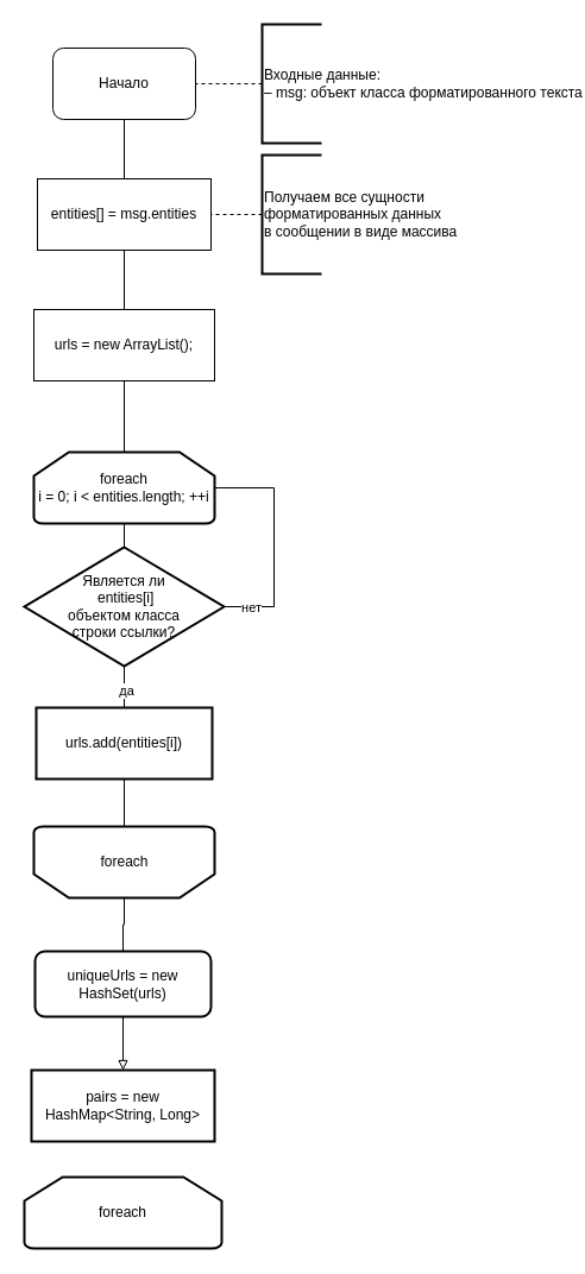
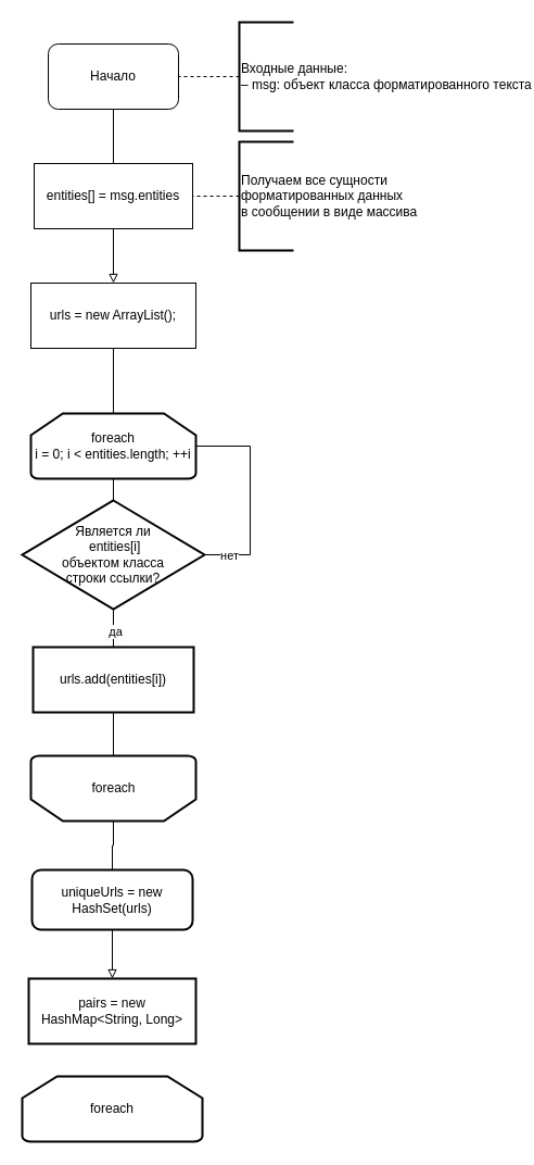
  <mxCell id="0" />
  <mxCell id="1" parent="0" />
  <mxCell id="2" style="edgeStyle=orthogonalEdgeStyle;rounded=0;orthogonalLoop=1;jettySize=auto;html=1;endArrow=none;endFill=0;" edge="1" parent="1" source="3" target="7"><mxGeometry relative="1" as="geometry" /></mxCell>
  <mxCell id="3" value="Начало&lt;br&gt;" style="rounded=1;whiteSpace=wrap;html=1;" vertex="1" parent="1"><mxGeometry x="44" y="40" width="120" height="60" as="geometry" /></mxCell>
  <mxCell id="4" style="edgeStyle=orthogonalEdgeStyle;rounded=0;orthogonalLoop=1;jettySize=auto;html=1;endArrow=none;endFill=0;dashed=1;" edge="1" parent="1" source="5" target="3"><mxGeometry relative="1" as="geometry" /></mxCell>
  <mxCell id="5" value="Входные данные:&lt;br&gt;– msg: объект класса форматированного текста" style="strokeWidth=2;html=1;shape=mxgraph.flowchart.annotation_1;align=left;pointerEvents=1;" vertex="1" parent="1"><mxGeometry x="220" y="20" width="50" height="100" as="geometry" /></mxCell>
- <mxCell id="6" value="" style="edgeStyle=orthogonalEdgeStyle;rounded=0;orthogonalLoop=1;jettySize=auto;html=1;endArrow=none;endFill=0;" edge="1" parent="1" source="7" target="20"><mxGeometry relative="1" as="geometry" /></mxCell>
+ <mxCell id="6" value="" style="edgeStyle=orthogonalEdgeStyle;rounded=0;orthogonalLoop=1;jettySize=auto;html=1;endArrow=block;endFill=0;" edge="1" parent="1" source="7" target="20"><mxGeometry relative="1" as="geometry" /></mxCell>
  <mxCell id="7" value="entities[] = msg.entities" style="rounded=0;whiteSpace=wrap;html=1;" vertex="1" parent="1"><mxGeometry x="31" y="150" width="146" height="60" as="geometry" /></mxCell>
  <mxCell id="8" style="edgeStyle=orthogonalEdgeStyle;rounded=0;orthogonalLoop=1;jettySize=auto;html=1;dashed=1;endArrow=none;endFill=0;" edge="1" parent="1" source="9" target="7"><mxGeometry relative="1" as="geometry" /></mxCell>
  <mxCell id="9" value="Получаем все сущности&lt;br&gt;форматированных данных&lt;br&gt;в сообщении в виде массива" style="strokeWidth=2;html=1;shape=mxgraph.flowchart.annotation_1;align=left;pointerEvents=1;" vertex="1" parent="1"><mxGeometry x="220" y="130" width="50" height="100" as="geometry" /></mxCell>
  <mxCell id="10" style="edgeStyle=orthogonalEdgeStyle;rounded=0;orthogonalLoop=1;jettySize=auto;html=1;exitX=0.5;exitY=1;exitDx=0;exitDy=0;exitPerimeter=0;entryX=0.5;entryY=0;entryDx=0;entryDy=0;entryPerimeter=0;endArrow=none;endFill=0;" edge="1" parent="1" source="11" target="18"><mxGeometry relative="1" as="geometry" /></mxCell>
  <mxCell id="11" value="foreach&lt;br&gt;i = 0; i &amp;lt; entities.length; ++i" style="strokeWidth=2;html=1;shape=mxgraph.flowchart.loop_limit;whiteSpace=wrap;" vertex="1" parent="1"><mxGeometry x="28" y="380" width="152" height="60" as="geometry" /></mxCell>
  <mxCell id="12" value="" style="edgeStyle=orthogonalEdgeStyle;rounded=0;orthogonalLoop=1;jettySize=auto;html=1;endArrow=none;endFill=0;" edge="1" parent="1" source="13" target="25"><mxGeometry relative="1" as="geometry" /></mxCell>
  <mxCell id="13" value="" style="strokeWidth=2;html=1;shape=mxgraph.flowchart.loop_limit;whiteSpace=wrap;rotation=-180;" vertex="1" parent="1"><mxGeometry x="28" y="695" width="152" height="60" as="geometry" /></mxCell>
  <mxCell id="14" value="" style="edgeStyle=orthogonalEdgeStyle;rounded=0;orthogonalLoop=1;jettySize=auto;html=1;endArrow=none;endFill=0;" edge="1" parent="1" source="18" target="22"><mxGeometry relative="1" as="geometry" /></mxCell>
  <mxCell id="15" value="да" style="edgeLabel;html=1;align=center;verticalAlign=middle;resizable=0;points=[];" vertex="1" connectable="0" parent="14"><mxGeometry x="-0.467" y="1" relative="1" as="geometry"><mxPoint y="8" as="offset" /></mxGeometry></mxCell>
  <mxCell id="16" style="edgeStyle=orthogonalEdgeStyle;rounded=0;orthogonalLoop=1;jettySize=auto;html=1;exitX=1;exitY=0.5;exitDx=0;exitDy=0;exitPerimeter=0;entryX=1;entryY=0.5;entryDx=0;entryDy=0;entryPerimeter=0;endArrow=none;endFill=0;" edge="1" parent="1" source="18" target="11"><mxGeometry relative="1" as="geometry"><Array as="points"><mxPoint x="230" y="510" /><mxPoint x="230" y="410" /></Array></mxGeometry></mxCell>
  <mxCell id="17" value="нет" style="edgeLabel;html=1;align=center;verticalAlign=middle;resizable=0;points=[];" vertex="1" connectable="0" parent="16"><mxGeometry x="-0.75" y="2" relative="1" as="geometry"><mxPoint x="-2" y="2" as="offset" /></mxGeometry></mxCell>
  <mxCell id="18" value="Является ли&lt;br&gt;&amp;nbsp;entities[i]&lt;br&gt;объектом класса&lt;br&gt;строки ссылки?" style="strokeWidth=2;html=1;shape=mxgraph.flowchart.decision;whiteSpace=wrap;" vertex="1" parent="1"><mxGeometry x="20" y="460" width="168" height="100" as="geometry" /></mxCell>
  <mxCell id="19" style="edgeStyle=orthogonalEdgeStyle;rounded=0;orthogonalLoop=1;jettySize=auto;html=1;entryX=0.5;entryY=0;entryDx=0;entryDy=0;entryPerimeter=0;endArrow=none;endFill=0;" edge="1" parent="1" source="20" target="11"><mxGeometry relative="1" as="geometry" /></mxCell>
  <mxCell id="20" value="urls = new ArrayList();" style="whiteSpace=wrap;html=1;rounded=0;" vertex="1" parent="1"><mxGeometry x="28" y="260" width="152" height="60" as="geometry" /></mxCell>
  <mxCell id="21" style="edgeStyle=orthogonalEdgeStyle;rounded=0;orthogonalLoop=1;jettySize=auto;html=1;entryX=0.5;entryY=1;entryDx=0;entryDy=0;entryPerimeter=0;endArrow=none;endFill=0;" edge="1" parent="1" source="22" target="13"><mxGeometry relative="1" as="geometry" /></mxCell>
  <mxCell id="22" value="urls.add(entities[i])" style="whiteSpace=wrap;html=1;strokeWidth=2;" vertex="1" parent="1"><mxGeometry x="30" y="595" width="148" height="60" as="geometry" /></mxCell>
  <mxCell id="23" value="foreach" style="text;html=1;align=center;verticalAlign=middle;resizable=0;points=[];autosize=1;strokeColor=none;fillColor=none;" vertex="1" parent="1"><mxGeometry x="74" y="715" width="60" height="20" as="geometry" /></mxCell>
  <mxCell id="24" value="" style="edgeStyle=orthogonalEdgeStyle;rounded=0;orthogonalLoop=1;jettySize=auto;html=1;endArrow=block;endFill=0;" edge="1" parent="1" source="25" target="26"><mxGeometry relative="1" as="geometry" /></mxCell>
  <mxCell id="25" value="uniqueUrls = new HashSet(urls)" style="whiteSpace=wrap;html=1;strokeWidth=2;rounded=1;" vertex="1" parent="1"><mxGeometry x="29" y="800" width="148" height="55" as="geometry" /></mxCell>
  <mxCell id="26" value="pairs = new HashMap&amp;lt;String, Long&amp;gt;" style="whiteSpace=wrap;html=1;strokeWidth=2;" vertex="1" parent="1"><mxGeometry x="26" y="900" width="154" height="60" as="geometry" /></mxCell>
  <mxCell id="27" value="foreach&lt;br&gt;" style="strokeWidth=2;html=1;shape=mxgraph.flowchart.loop_limit;whiteSpace=wrap;" vertex="1" parent="1"><mxGeometry x="20" y="990" width="166" height="60" as="geometry" /></mxCell>
